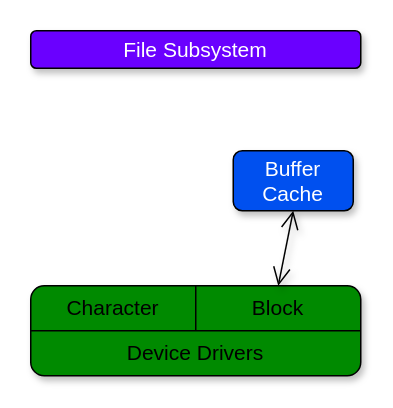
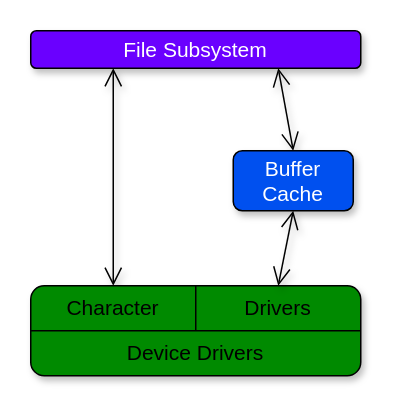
  <mxCell id="0" />
  <mxCell id="1" parent="0" />
+ <mxCell id="2" style="edgeStyle=none;html=1;exitX=0.75;exitY=1;exitDx=0;exitDy=0;entryX=0.5;entryY=0;entryDx=0;entryDy=0;startArrow=open;startFill=0;endArrow=open;endFill=0;endSize=10;startSize=10;shadow=1;strokeColor=#000000;" edge="1" parent="1" source="4" target="12"><mxGeometry relative="1" as="geometry" /></mxCell>
+ <mxCell id="3" style="edgeStyle=none;html=1;exitX=0.25;exitY=1;exitDx=0;exitDy=0;entryX=0.5;entryY=0;entryDx=0;entryDy=0;startArrow=open;startFill=0;endArrow=open;endFill=0;endSize=10;startSize=10;shadow=1;strokeColor=#000000;" edge="1" parent="1" source="4" target="8"><mxGeometry relative="1" as="geometry" /></mxCell>
  <mxCell id="4" value="File Subsystem" style="rounded=1;whiteSpace=wrap;html=1;fontSize=14;shadow=1;fillColor=#6a00ff;fontColor=#ffffff;strokeColor=#000000;" vertex="1" parent="1"><mxGeometry x="20" y="20" width="220" height="25" as="geometry" /></mxCell>
  <mxCell id="5" value="" style="rounded=1;whiteSpace=wrap;html=1;shadow=1;fillColor=#008a00;fontColor=#ffffff;strokeColor=#000000;" vertex="1" parent="1"><mxGeometry x="20" y="190" width="220" height="60" as="geometry" /></mxCell>
  <mxCell id="6" value="" style="endArrow=none;html=1;entryX=1;entryY=0.5;entryDx=0;entryDy=0;shadow=0;strokeColor=#000000;" edge="1" parent="1" target="5"><mxGeometry width="50" height="50" relative="1" as="geometry"><mxPoint x="20" y="220" as="sourcePoint" /><mxPoint x="110" y="280" as="targetPoint" /></mxGeometry></mxCell>
  <mxCell id="7" value="" style="endArrow=none;html=1;exitX=0.5;exitY=0;exitDx=0;exitDy=0;shadow=0;strokeColor=#000000;" edge="1" parent="1" source="5"><mxGeometry width="50" height="50" relative="1" as="geometry"><mxPoint x="30" y="230" as="sourcePoint" /><mxPoint x="130" y="220" as="targetPoint" /></mxGeometry></mxCell>
  <mxCell id="8" value="Character" style="text;html=1;fillColor=none;align=center;verticalAlign=middle;whiteSpace=wrap;rounded=0;fontSize=14;shadow=0;" vertex="1" parent="1"><mxGeometry x="20" y="190" width="110" height="30" as="geometry" /></mxCell>
- <mxCell id="9" value="Block" style="text;html=1;fillColor=none;align=center;verticalAlign=middle;whiteSpace=wrap;rounded=0;fontSize=14;shadow=0;" vertex="1" parent="1"><mxGeometry x="130" y="190" width="110" height="30" as="geometry" /></mxCell>
+ <mxCell id="9" value="Drivers" style="text;html=1;fillColor=none;align=center;verticalAlign=middle;whiteSpace=wrap;rounded=0;fontSize=14;shadow=0;" vertex="1" parent="1"><mxGeometry x="130" y="190" width="110" height="30" as="geometry" /></mxCell>
  <mxCell id="10" value="Device Drivers" style="text;html=1;fillColor=none;align=center;verticalAlign=middle;whiteSpace=wrap;rounded=0;fontSize=14;shadow=0;" vertex="1" parent="1"><mxGeometry x="75" y="220" width="110" height="30" as="geometry" /></mxCell>
  <mxCell id="11" style="edgeStyle=none;html=1;exitX=0.5;exitY=1;exitDx=0;exitDy=0;entryX=0.5;entryY=0;entryDx=0;entryDy=0;startArrow=open;startFill=0;endArrow=open;endFill=0;endSize=10;startSize=10;shadow=1;strokeColor=#000000;" edge="1" parent="1" source="12" target="9"><mxGeometry relative="1" as="geometry" /></mxCell>
  <mxCell id="12" value="Buffer&lt;br style=&quot;font-size: 14px;&quot;&gt;Cache" style="rounded=1;whiteSpace=wrap;html=1;fontSize=14;shadow=1;fillColor=#0050ef;fontColor=#ffffff;strokeColor=#000000;" vertex="1" parent="1"><mxGeometry x="155" y="100" width="80" height="40" as="geometry" /></mxCell>
